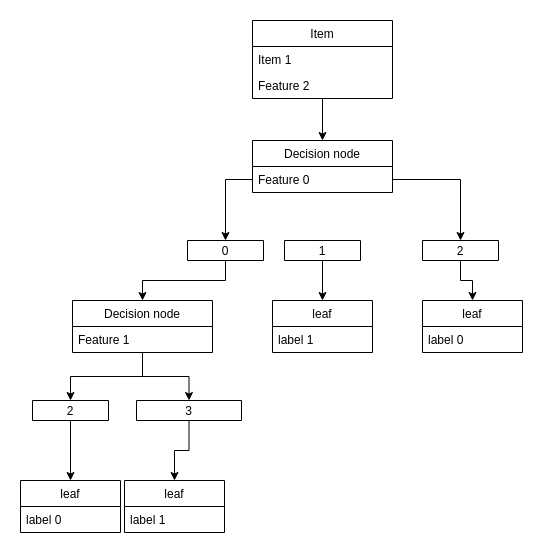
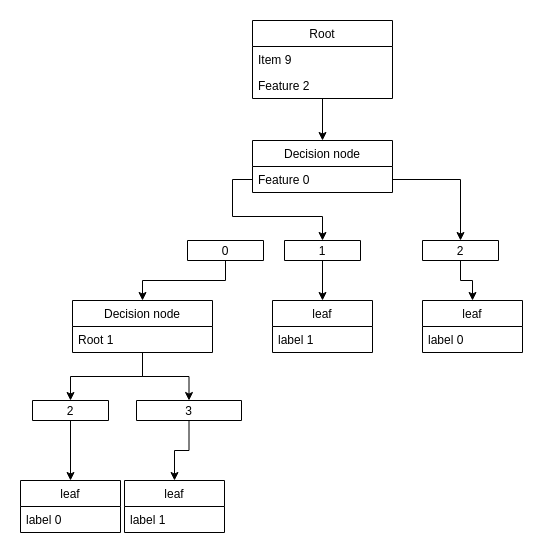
  <mxCell id="0" />
  <mxCell id="1" parent="0" />
  <mxCell id="2" style="edgeStyle=orthogonalEdgeStyle;rounded=0;orthogonalLoop=1;jettySize=auto;html=1;entryX=0.5;entryY=0;entryDx=0;entryDy=0;" edge="1" parent="1" source="3" target="6"><mxGeometry relative="1" as="geometry" /></mxCell>
- <mxCell id="3" value="Item" style="swimlane;fontStyle=0;childLayout=stackLayout;horizontal=1;startSize=26;fillColor=none;horizontalStack=0;resizeParent=1;resizeParentMax=0;resizeLast=0;collapsible=1;marginBottom=0;" vertex="1" parent="1"><mxGeometry x="252" y="20" width="140" height="78" as="geometry" /></mxCell>
- <mxCell id="4" value="Item 1" style="text;strokeColor=none;fillColor=none;align=left;verticalAlign=top;spacingLeft=4;spacingRight=4;overflow=hidden;rotatable=0;points=[[0,0.5],[1,0.5]];portConstraint=eastwest;" vertex="1" parent="3"><mxGeometry y="26" width="140" height="26" as="geometry" /></mxCell>
+ <mxCell id="3" value="Root" style="swimlane;fontStyle=0;childLayout=stackLayout;horizontal=1;startSize=26;fillColor=none;horizontalStack=0;resizeParent=1;resizeParentMax=0;resizeLast=0;collapsible=1;marginBottom=0;" vertex="1" parent="1"><mxGeometry x="252" y="20" width="140" height="78" as="geometry" /></mxCell>
+ <mxCell id="4" value="Item 9" style="text;strokeColor=none;fillColor=none;align=left;verticalAlign=top;spacingLeft=4;spacingRight=4;overflow=hidden;rotatable=0;points=[[0,0.5],[1,0.5]];portConstraint=eastwest;" vertex="1" parent="3"><mxGeometry y="26" width="140" height="26" as="geometry" /></mxCell>
  <mxCell id="5" value="Feature 2" style="text;strokeColor=none;fillColor=none;align=left;verticalAlign=top;spacingLeft=4;spacingRight=4;overflow=hidden;rotatable=0;points=[[0,0.5],[1,0.5]];portConstraint=eastwest;" vertex="1" parent="3"><mxGeometry y="52" width="140" height="26" as="geometry" /></mxCell>
  <mxCell id="6" value="Decision node" style="swimlane;fontStyle=0;childLayout=stackLayout;horizontal=1;startSize=26;fillColor=none;horizontalStack=0;resizeParent=1;resizeParentMax=0;resizeLast=0;collapsible=1;marginBottom=0;" vertex="1" parent="1"><mxGeometry x="252" y="140" width="140" height="52" as="geometry" /></mxCell>
  <mxCell id="7" value="Feature 0" style="text;strokeColor=none;fillColor=none;align=left;verticalAlign=top;spacingLeft=4;spacingRight=4;overflow=hidden;rotatable=0;points=[[0,0.5],[1,0.5]];portConstraint=eastwest;" vertex="1" parent="6"><mxGeometry y="26" width="140" height="26" as="geometry" /></mxCell>
- <mxCell id="8" style="edgeStyle=orthogonalEdgeStyle;rounded=0;orthogonalLoop=1;jettySize=auto;html=1;entryX=0.5;entryY=0;entryDx=0;entryDy=0;" edge="1" parent="1" source="7" target="15"><mxGeometry relative="1" as="geometry" /></mxCell>
+ <mxCell id="8" style="edgeStyle=orthogonalEdgeStyle;rounded=0;orthogonalLoop=1;jettySize=auto;html=1;" edge="1" parent="1" source="7" target="10"><mxGeometry relative="1" as="geometry" /></mxCell>
  <mxCell id="9" style="edgeStyle=orthogonalEdgeStyle;rounded=0;orthogonalLoop=1;jettySize=auto;html=1;entryX=0.5;entryY=0;entryDx=0;entryDy=0;startArrow=none;startFill=0;endArrow=classic;endFill=1;" edge="1" parent="1" source="10" target="20"><mxGeometry relative="1" as="geometry" /></mxCell>
  <mxCell id="10" value="1" style="swimlane;fontStyle=0;childLayout=stackLayout;horizontal=1;startSize=26;fillColor=none;horizontalStack=0;resizeParent=1;resizeParentMax=0;resizeLast=0;collapsible=1;marginBottom=0;" vertex="1" parent="1"><mxGeometry x="284" y="240" width="76" height="20" as="geometry" /></mxCell>
  <mxCell id="11" style="edgeStyle=orthogonalEdgeStyle;rounded=0;orthogonalLoop=1;jettySize=auto;html=1;entryX=0.5;entryY=0;entryDx=0;entryDy=0;startArrow=none;startFill=0;endArrow=classic;endFill=1;" edge="1" parent="1" source="7" target="13"><mxGeometry relative="1" as="geometry" /></mxCell>
  <mxCell id="12" style="edgeStyle=orthogonalEdgeStyle;rounded=0;orthogonalLoop=1;jettySize=auto;html=1;startArrow=none;startFill=0;endArrow=classic;endFill=1;" edge="1" parent="1" source="13" target="30"><mxGeometry relative="1" as="geometry" /></mxCell>
  <mxCell id="13" value="2" style="swimlane;fontStyle=0;childLayout=stackLayout;horizontal=1;startSize=26;fillColor=none;horizontalStack=0;resizeParent=1;resizeParentMax=0;resizeLast=0;collapsible=1;marginBottom=0;" vertex="1" parent="1"><mxGeometry x="422" y="240" width="76" height="20" as="geometry" /></mxCell>
  <mxCell id="14" style="edgeStyle=orthogonalEdgeStyle;rounded=0;orthogonalLoop=1;jettySize=auto;html=1;startArrow=none;startFill=0;endArrow=classic;endFill=1;" edge="1" parent="1" source="15" target="18"><mxGeometry relative="1" as="geometry" /></mxCell>
  <mxCell id="15" value="0" style="swimlane;fontStyle=0;childLayout=stackLayout;horizontal=1;startSize=26;fillColor=none;horizontalStack=0;resizeParent=1;resizeParentMax=0;resizeLast=0;collapsible=1;marginBottom=0;" vertex="1" parent="1"><mxGeometry x="187" y="240" width="76" height="20" as="geometry" /></mxCell>
  <mxCell id="16" style="edgeStyle=orthogonalEdgeStyle;rounded=0;orthogonalLoop=1;jettySize=auto;html=1;entryX=0.5;entryY=0;entryDx=0;entryDy=0;startArrow=none;startFill=0;endArrow=classic;endFill=1;" edge="1" parent="1" source="18" target="25"><mxGeometry relative="1" as="geometry" /></mxCell>
  <mxCell id="17" style="edgeStyle=orthogonalEdgeStyle;rounded=0;orthogonalLoop=1;jettySize=auto;html=1;entryX=0.5;entryY=0;entryDx=0;entryDy=0;startArrow=none;startFill=0;endArrow=classic;endFill=1;" edge="1" parent="1" source="18" target="23"><mxGeometry relative="1" as="geometry" /></mxCell>
  <mxCell id="18" value="Decision node" style="swimlane;fontStyle=0;childLayout=stackLayout;horizontal=1;startSize=26;fillColor=none;horizontalStack=0;resizeParent=1;resizeParentMax=0;resizeLast=0;collapsible=1;marginBottom=0;" vertex="1" parent="1"><mxGeometry x="72" y="300" width="140" height="52" as="geometry" /></mxCell>
- <mxCell id="19" value="Feature 1" style="text;strokeColor=none;fillColor=none;align=left;verticalAlign=top;spacingLeft=4;spacingRight=4;overflow=hidden;rotatable=0;points=[[0,0.5],[1,0.5]];portConstraint=eastwest;" vertex="1" parent="18"><mxGeometry y="26" width="140" height="26" as="geometry" /></mxCell>
+ <mxCell id="19" value="Root 1" style="text;strokeColor=none;fillColor=none;align=left;verticalAlign=top;spacingLeft=4;spacingRight=4;overflow=hidden;rotatable=0;points=[[0,0.5],[1,0.5]];portConstraint=eastwest;" vertex="1" parent="18"><mxGeometry y="26" width="140" height="26" as="geometry" /></mxCell>
  <mxCell id="20" value="leaf" style="swimlane;fontStyle=0;childLayout=stackLayout;horizontal=1;startSize=26;fillColor=none;horizontalStack=0;resizeParent=1;resizeParentMax=0;resizeLast=0;collapsible=1;marginBottom=0;" vertex="1" parent="1"><mxGeometry x="272" y="300" width="100" height="52" as="geometry" /></mxCell>
  <mxCell id="21" value="label 1" style="text;strokeColor=none;fillColor=none;align=left;verticalAlign=top;spacingLeft=4;spacingRight=4;overflow=hidden;rotatable=0;points=[[0,0.5],[1,0.5]];portConstraint=eastwest;" vertex="1" parent="20"><mxGeometry y="26" width="100" height="26" as="geometry" /></mxCell>
  <mxCell id="22" style="edgeStyle=orthogonalEdgeStyle;rounded=0;orthogonalLoop=1;jettySize=auto;html=1;entryX=0.5;entryY=0;entryDx=0;entryDy=0;startArrow=none;startFill=0;endArrow=classic;endFill=1;" edge="1" parent="1" source="23" target="28"><mxGeometry relative="1" as="geometry" /></mxCell>
  <mxCell id="23" value="2" style="swimlane;fontStyle=0;childLayout=stackLayout;horizontal=1;startSize=26;fillColor=none;horizontalStack=0;resizeParent=1;resizeParentMax=0;resizeLast=0;collapsible=1;marginBottom=0;" vertex="1" parent="1"><mxGeometry x="32" y="400" width="76" height="20" as="geometry" /></mxCell>
  <mxCell id="24" style="edgeStyle=orthogonalEdgeStyle;rounded=0;orthogonalLoop=1;jettySize=auto;html=1;exitX=0.5;exitY=1;exitDx=0;exitDy=0;startArrow=none;startFill=0;endArrow=classic;endFill=1;" edge="1" parent="1" source="25" target="26"><mxGeometry relative="1" as="geometry" /></mxCell>
  <mxCell id="25" value="3" style="swimlane;fontStyle=0;childLayout=stackLayout;horizontal=1;startSize=26;fillColor=none;horizontalStack=0;resizeParent=1;resizeParentMax=0;resizeLast=0;collapsible=1;marginBottom=0;" vertex="1" parent="1"><mxGeometry x="136" y="400" width="105" height="20" as="geometry" /></mxCell>
  <mxCell id="26" value="leaf" style="swimlane;fontStyle=0;childLayout=stackLayout;horizontal=1;startSize=26;fillColor=none;horizontalStack=0;resizeParent=1;resizeParentMax=0;resizeLast=0;collapsible=1;marginBottom=0;" vertex="1" parent="1"><mxGeometry x="124" y="480" width="100" height="52" as="geometry" /></mxCell>
  <mxCell id="27" value="label 1" style="text;strokeColor=none;fillColor=none;align=left;verticalAlign=top;spacingLeft=4;spacingRight=4;overflow=hidden;rotatable=0;points=[[0,0.5],[1,0.5]];portConstraint=eastwest;" vertex="1" parent="26"><mxGeometry y="26" width="100" height="26" as="geometry" /></mxCell>
  <mxCell id="28" value="leaf" style="swimlane;fontStyle=0;childLayout=stackLayout;horizontal=1;startSize=26;fillColor=none;horizontalStack=0;resizeParent=1;resizeParentMax=0;resizeLast=0;collapsible=1;marginBottom=0;" vertex="1" parent="1"><mxGeometry x="20" y="480" width="100" height="52" as="geometry" /></mxCell>
  <mxCell id="29" value="label 0" style="text;strokeColor=none;fillColor=none;align=left;verticalAlign=top;spacingLeft=4;spacingRight=4;overflow=hidden;rotatable=0;points=[[0,0.5],[1,0.5]];portConstraint=eastwest;" vertex="1" parent="28"><mxGeometry y="26" width="100" height="26" as="geometry" /></mxCell>
  <mxCell id="30" value="leaf" style="swimlane;fontStyle=0;childLayout=stackLayout;horizontal=1;startSize=26;fillColor=none;horizontalStack=0;resizeParent=1;resizeParentMax=0;resizeLast=0;collapsible=1;marginBottom=0;" vertex="1" parent="1"><mxGeometry x="422" y="300" width="100" height="52" as="geometry" /></mxCell>
  <mxCell id="31" value="label 0" style="text;strokeColor=none;fillColor=none;align=left;verticalAlign=top;spacingLeft=4;spacingRight=4;overflow=hidden;rotatable=0;points=[[0,0.5],[1,0.5]];portConstraint=eastwest;" vertex="1" parent="30"><mxGeometry y="26" width="100" height="26" as="geometry" /></mxCell>
